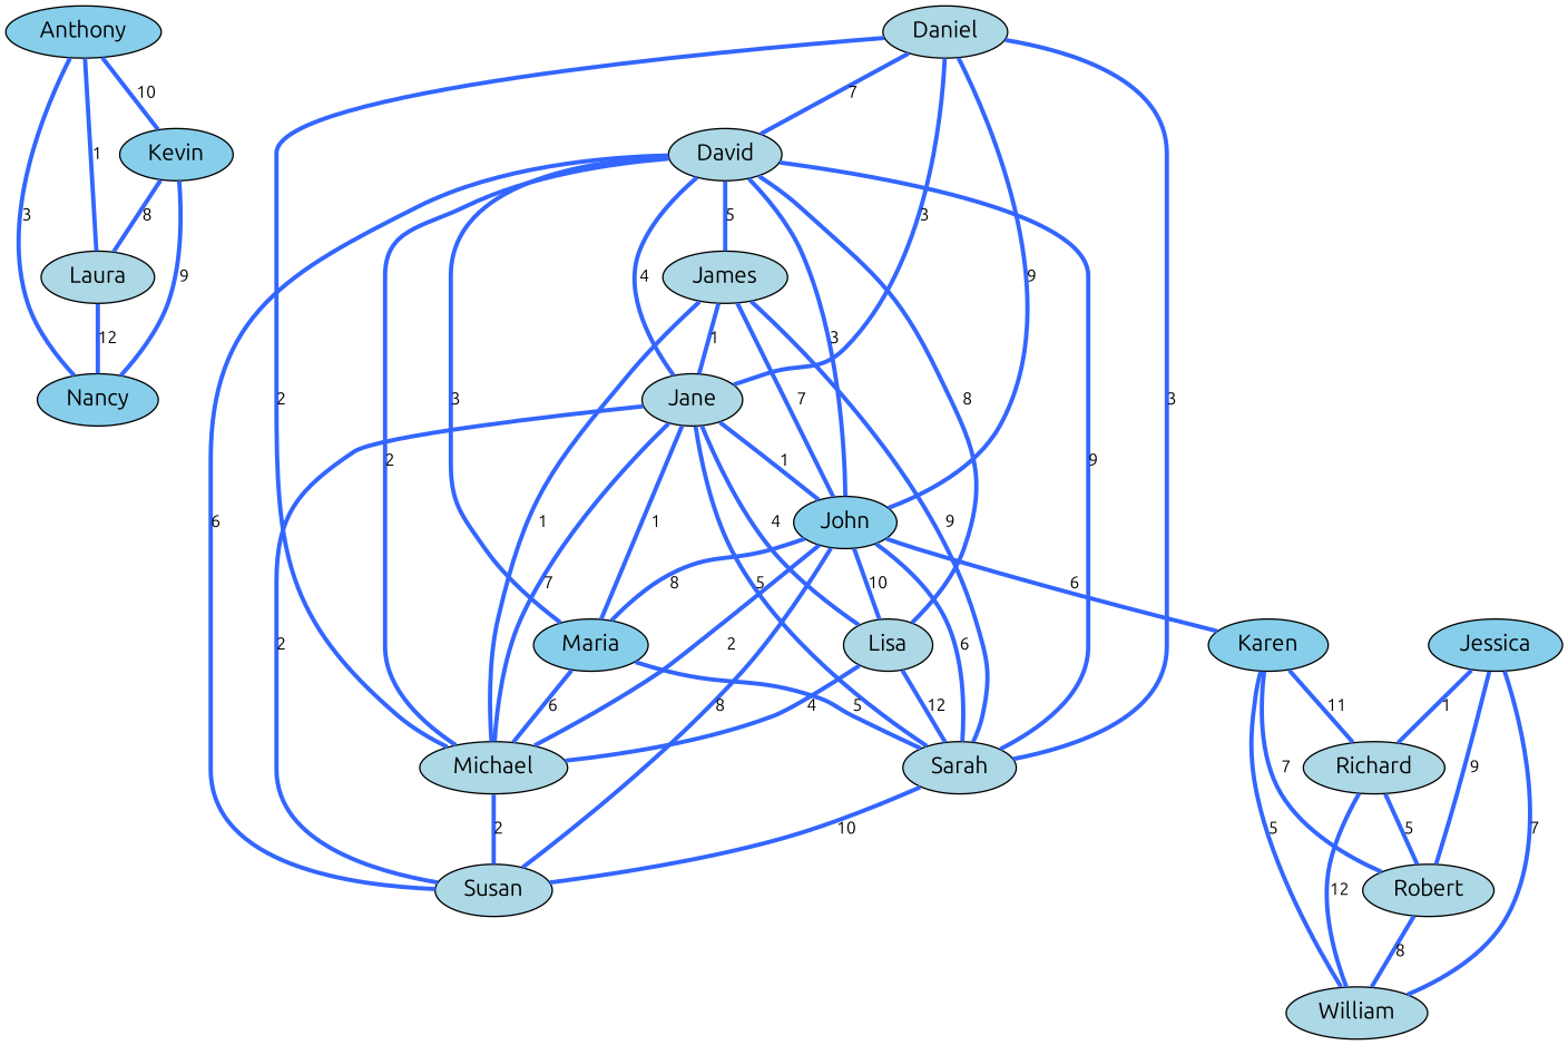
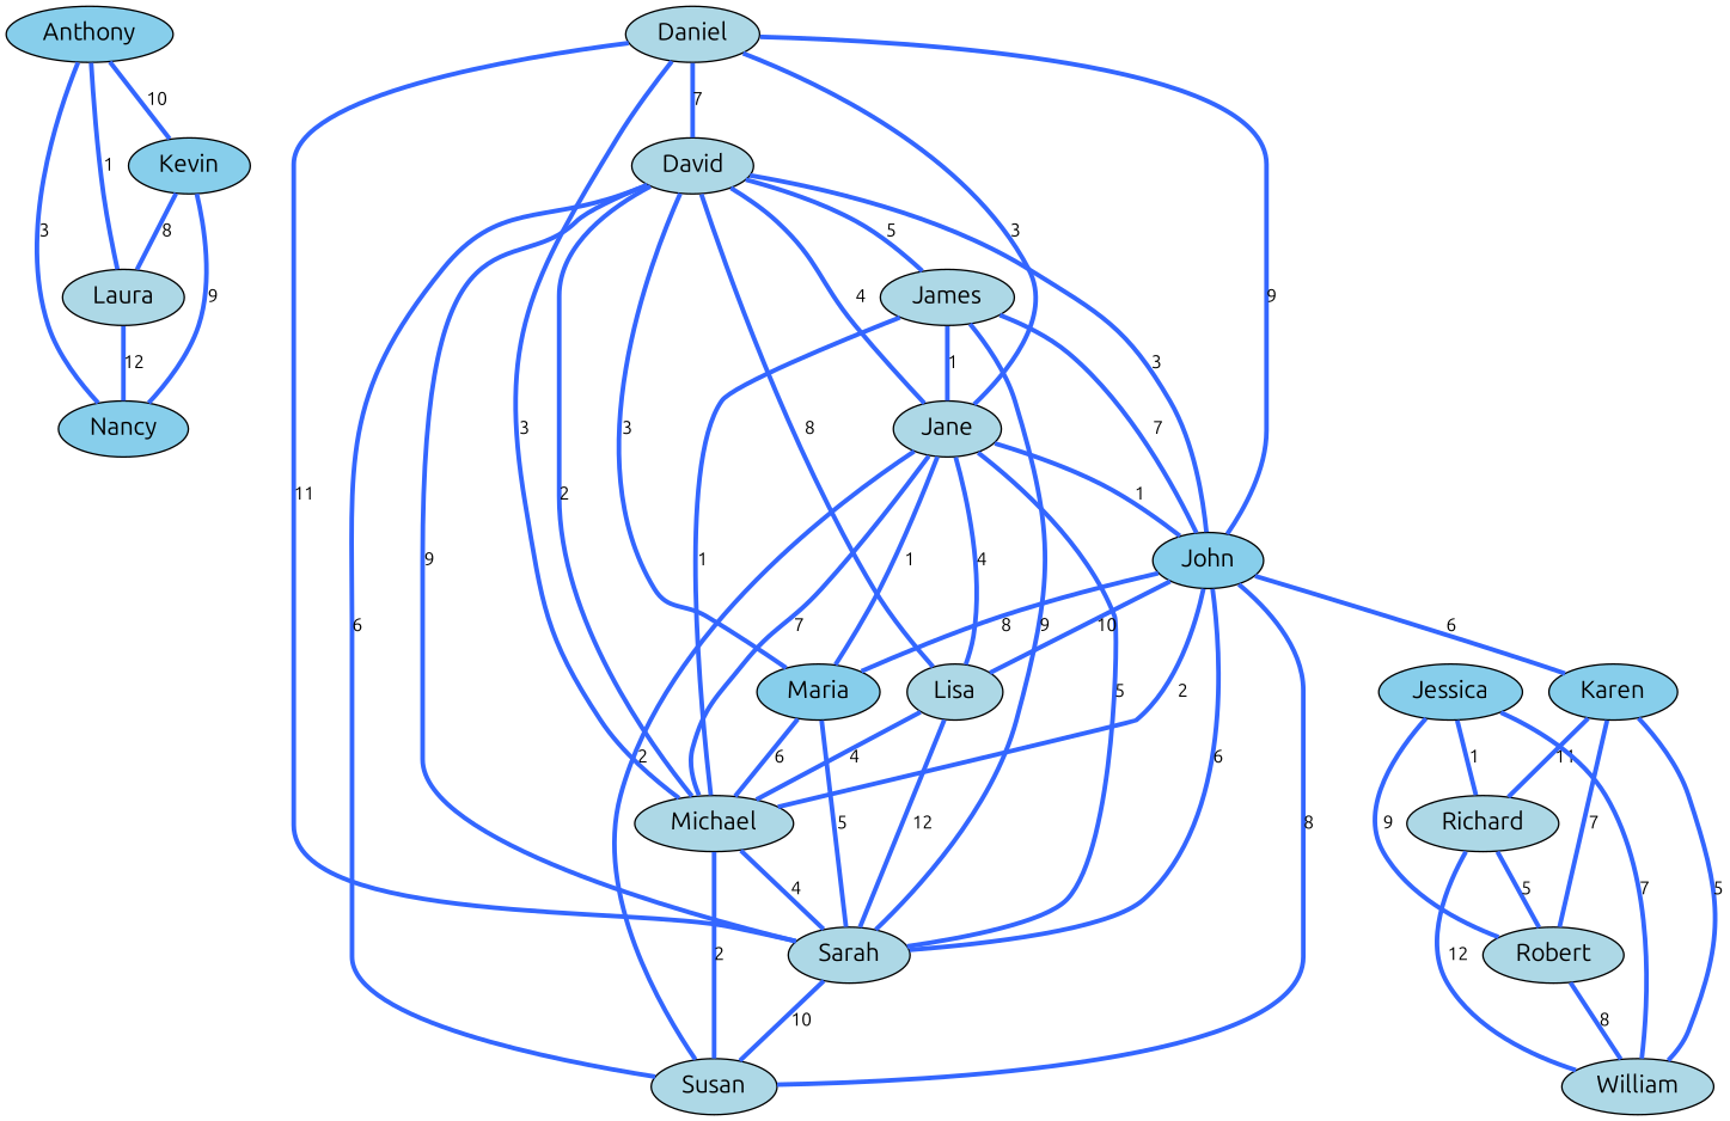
  graph {
    fontname=Ubuntu
    splines=true
    node [fillcolor=lightblue fontcolor=black fontname=Ubuntu fontsize=16 shape=ellipse style=filled]
    edge [color="#3366ff" fontcolor=black fontname=Ubuntu fontsize=12 penwidth=3]
    Nancy [fillcolor=skyblue]
    Laura
    David
    Susan
    Jane
    John [fillcolor=skyblue]
    Sarah
    James
    Lisa
    Michael
    Maria [fillcolor=skyblue]
    Karen [fillcolor=skyblue]
    Kevin [fillcolor=skyblue]
    Jessica [fillcolor=skyblue]
    William
    Richard
    Robert
    Anthony [fillcolor=skyblue]
    Daniel
    Laura -- Nancy [label=12]
    David -- Susan [label=6]
    David -- Jane [label=4]
    David -- John [label=3]
    David -- Sarah [label=9]
    David -- James [label=5]
    David -- Lisa [label=8]
    David -- Michael [label=2]
    David -- Maria [label=3]
    Jane -- Susan [label=2]
    Jane -- John [label=1]
    Jane -- Sarah [label=5]
    Jane -- Lisa [label=4]
    Jane -- Michael [label=7]
    Jane -- Maria [label=1]
    John -- Susan [label=8]
    John -- Sarah [label=6]
    John -- Lisa [label=10]
    John -- Michael [label=2]
    John -- Maria [label=8]
    John -- Karen [label=6]
    Sarah -- Susan [label=10]
    James -- Jane [label=1]
    James -- John [label=7]
    James -- Sarah [label=9]
    James -- Michael [label=1]
    Lisa -- Sarah [label=12]
    Lisa -- Michael [label=4]
    Michael -- Susan [label=2]
+   Michael -- Sarah [label=4]
    Maria -- Sarah [label=5]
    Maria -- Michael [label=6]
    Karen -- William [label=5]
    Karen -- Richard [label=11]
    Karen -- Robert [label=7]
    Kevin -- Nancy [label=9]
    Kevin -- Laura [label=8]
    Jessica -- William [label=7]
    Jessica -- Richard [label=1]
    Jessica -- Robert [label=9]
    Richard -- William [label=12]
    Richard -- Robert [label=5]
    Robert -- William [label=8]
    Anthony -- Nancy [label=3]
    Anthony -- Laura [label=1]
    Anthony -- Kevin [label=10]
    Daniel -- David [label=7]
    Daniel -- Jane [label=3]
    Daniel -- John [label=9]
-   Daniel -- Sarah [label=3]
-   Daniel -- Michael [label=2]
+   Daniel -- Sarah [label=11]
+   Daniel -- Michael [label=3]
  }
